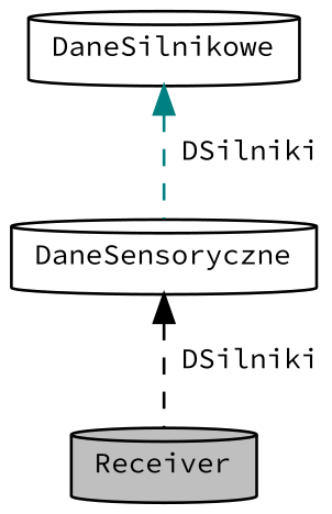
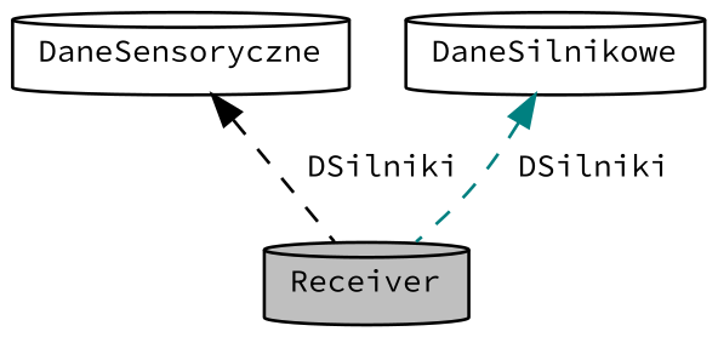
  digraph {
    fontname="Source Code Pro"
    node [color=black fillcolor=white fontname="Source Code Pro" fontsize=10 shape=cylinder style=filled]
    edge [dir=back fontname="Source Code Pro" fontsize=10 labelfontname=Helvetica labelfontsize=10 style=dashed]
    n1 [fillcolor=grey75 fontcolor=black height=0.2 label=Receiver width=0.4]
    n2 [height=0.2 label=DaneSensoryczne width=0.4]
    n3 [height=0.2 label=DaneSilnikowe width=0.4]
    n2 -> n1 [color=black label=" DSilniki"]
-   n3 -> n2 [color=teal label=" DSilniki"]
+   n3 -> n1 [color=teal label=" DSilniki"]
  }
